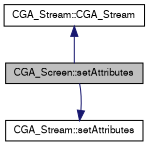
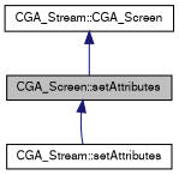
  digraph {
    rankdir=TB
    node [color=black fontname=FreeSans fontsize=10 shape=record]
    edge [color=midnightblue dir=back fontname=FreeSans fontsize=10 labelfontname=FreeSans labelfontsize=10 style=solid]
    n1 [fillcolor=grey75 fontcolor=black height=0.2 label="CGA_Screen::setAttributes" style=filled width=0.4]
    n2 [height=0.2 label="CGA_Stream::setAttributes" width=0.4]
-   n3 [height=0.2 label="CGA_Stream::CGA_Stream" width=0.4]
-   n2 -> n1
+   n3 [height=0.2 label="CGA_Stream::CGA_Screen" width=0.4]
+   n1 -> n2
    n3 -> n1
  }
